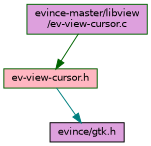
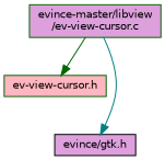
  digraph {
    node [color=darkgreen fillcolor=plum fontname=Helvetica fontsize=10 shape=record style=filled]
    edge [fontname=Helvetica fontsize=10 labelfontname=Helvetica labelfontsize=10 style=solid]
    n1 [fontcolor=black height=0.2 label="evince-master/libview\l/ev-view-cursor.c" width=0.4]
    n2 [fillcolor=lightpink height=0.2 label="ev-view-cursor.h" width=0.4]
    n3 [color=black height=0.2 label="evince/gtk.h" width=0.4]
    n1 -> n2 [color=darkgreen]
-   n2 -> n3 [color=teal]
+   n1 -> n3 [color=teal]
  }
